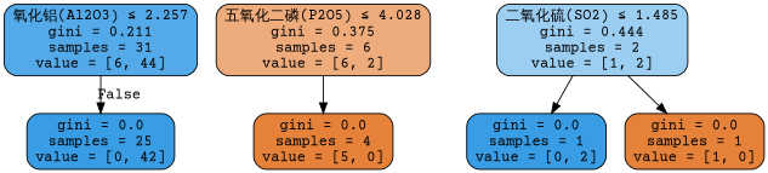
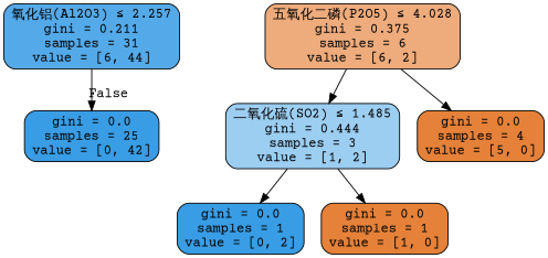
  digraph {
    fontname="Courier Prime"
    node [color=black fillcolor="#399de5" fontname="Courier Prime" shape=box style="filled, rounded"]
    edge [fontname="Courier Prime"]
    n1 [fillcolor="#54aae9" label=<氧化铝(Al2O3) &le; 2.257<br/>gini = 0.211<br/>samples = 31<br/>value = [6, 44]>]
    n2 [label=<gini = 0.0<br/>samples = 25<br/>value = [0, 42]>]
    n3 [fillcolor="#eeab7b" label=<五氧化二磷(P2O5) &le; 4.028<br/>gini = 0.375<br/>samples = 6<br/>value = [6, 2]>]
-   n4 [fillcolor="#9ccef2" label=<二氧化硫(SO2) &le; 1.485<br/>gini = 0.444<br/>samples = 2<br/>value = [1, 2]>]
+   n4 [fillcolor="#9ccef2" label=<二氧化硫(SO2) &le; 1.485<br/>gini = 0.444<br/>samples = 3<br/>value = [1, 2]>]
    n5 [fillcolor="#e58139" label=<gini = 0.0<br/>samples = 4<br/>value = [5, 0]>]
    n6 [label=<gini = 0.0<br/>samples = 1<br/>value = [0, 2]>]
    n7 [fillcolor="#e58139" label=<gini = 0.0<br/>samples = 1<br/>value = [1, 0]>]
    n1 -> n2 [headlabel=False labelangle=-45 labeldistance=2.5]
+   n3 -> n4
    n3 -> n5
    n4 -> n6
    n4 -> n7
  }
